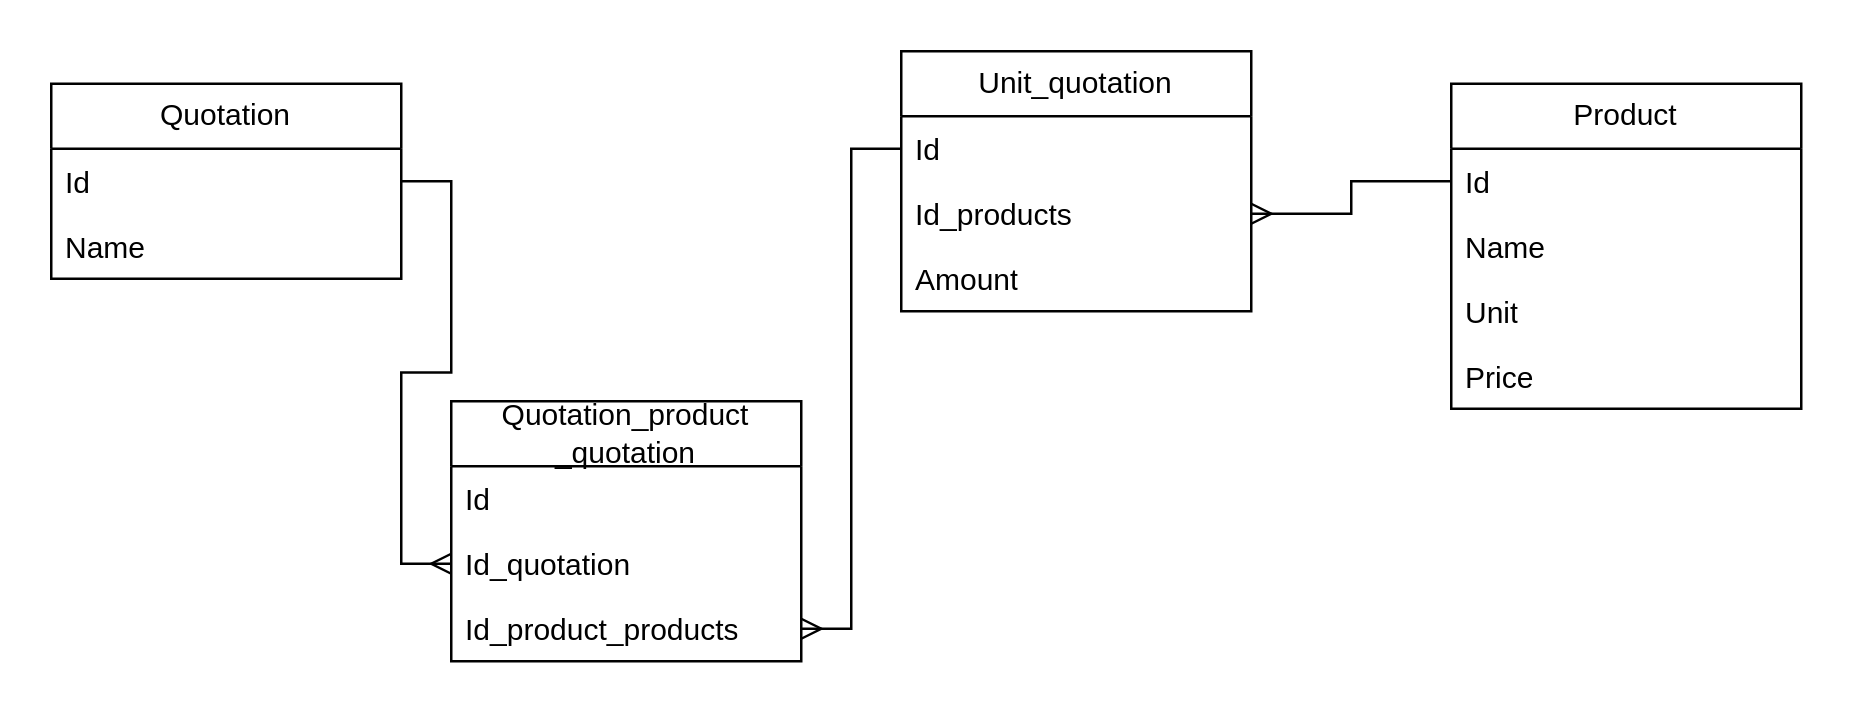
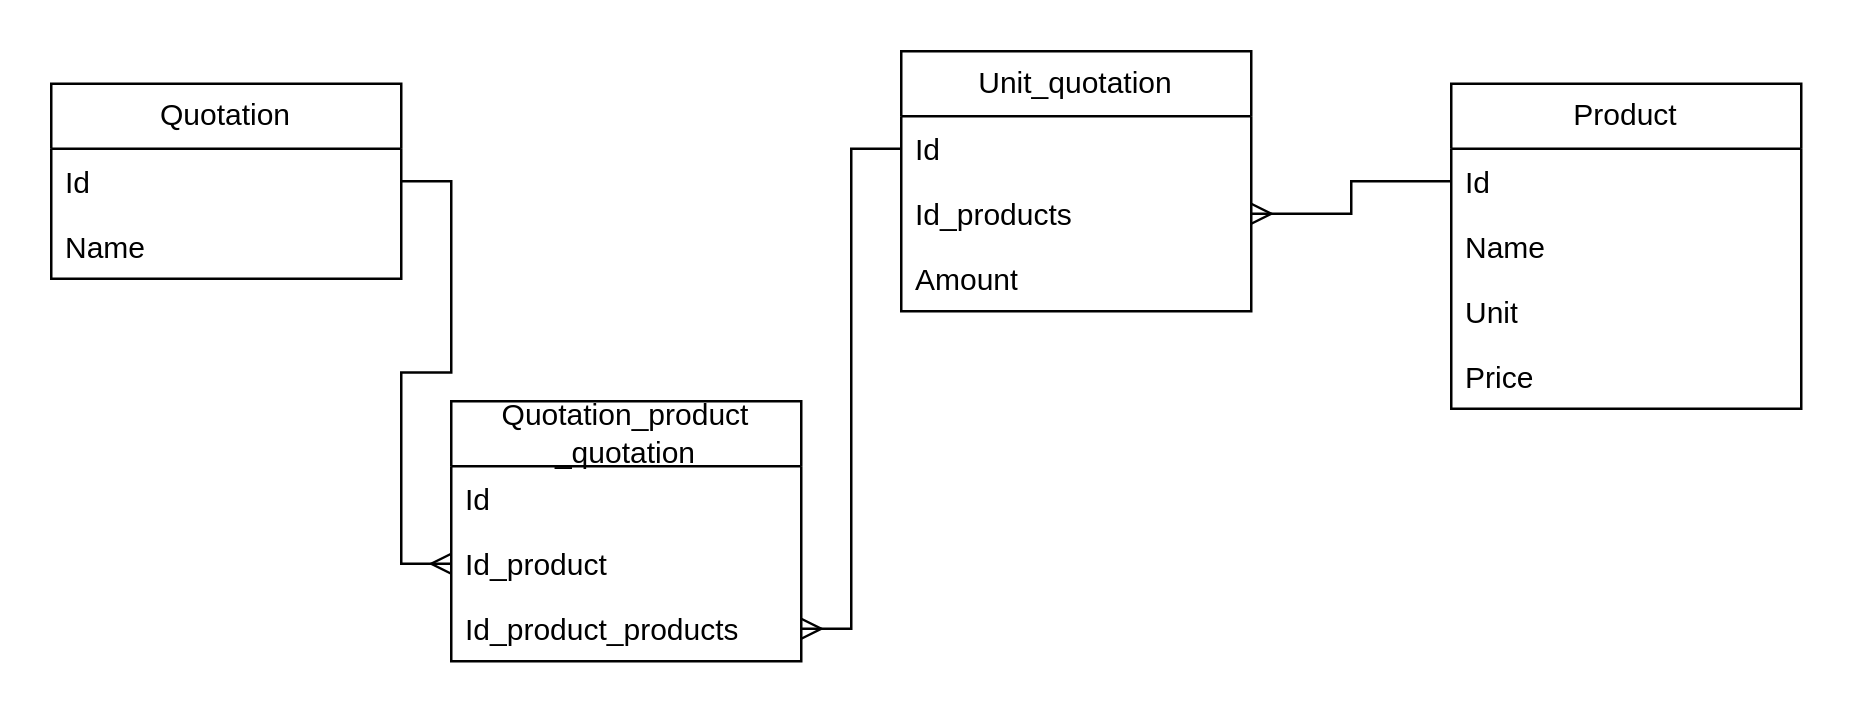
  <mxCell id="0" />
  <mxCell id="1" parent="0" />
  <mxCell id="2" value="Quotation" style="swimlane;fontStyle=0;childLayout=stackLayout;horizontal=1;startSize=26;fillColor=none;horizontalStack=0;resizeParent=1;resizeParentMax=0;resizeLast=0;collapsible=1;marginBottom=0;whiteSpace=wrap;html=1;" vertex="1" parent="1"><mxGeometry x="20" y="33" width="140" height="78" as="geometry" /></mxCell>
  <mxCell id="3" value="Id" style="text;strokeColor=none;fillColor=none;align=left;verticalAlign=top;spacingLeft=4;spacingRight=4;overflow=hidden;rotatable=0;points=[[0,0.5],[1,0.5]];portConstraint=eastwest;whiteSpace=wrap;html=1;" vertex="1" parent="2"><mxGeometry y="26" width="140" height="26" as="geometry" /></mxCell>
  <mxCell id="4" value="Name" style="text;strokeColor=none;fillColor=none;align=left;verticalAlign=top;spacingLeft=4;spacingRight=4;overflow=hidden;rotatable=0;points=[[0,0.5],[1,0.5]];portConstraint=eastwest;whiteSpace=wrap;html=1;" vertex="1" parent="2"><mxGeometry y="52" width="140" height="26" as="geometry" /></mxCell>
  <mxCell id="5" value="Product" style="swimlane;fontStyle=0;childLayout=stackLayout;horizontal=1;startSize=26;fillColor=none;horizontalStack=0;resizeParent=1;resizeParentMax=0;resizeLast=0;collapsible=1;marginBottom=0;whiteSpace=wrap;html=1;" vertex="1" parent="1"><mxGeometry x="580" y="33" width="140" height="130" as="geometry" /></mxCell>
  <mxCell id="6" value="Id" style="text;strokeColor=none;fillColor=none;align=left;verticalAlign=top;spacingLeft=4;spacingRight=4;overflow=hidden;rotatable=0;points=[[0,0.5],[1,0.5]];portConstraint=eastwest;whiteSpace=wrap;html=1;" vertex="1" parent="5"><mxGeometry y="26" width="140" height="26" as="geometry" /></mxCell>
  <mxCell id="7" value="Name" style="text;strokeColor=none;fillColor=none;align=left;verticalAlign=top;spacingLeft=4;spacingRight=4;overflow=hidden;rotatable=0;points=[[0,0.5],[1,0.5]];portConstraint=eastwest;whiteSpace=wrap;html=1;" vertex="1" parent="5"><mxGeometry y="52" width="140" height="26" as="geometry" /></mxCell>
  <mxCell id="8" value="Unit" style="text;strokeColor=none;fillColor=none;align=left;verticalAlign=top;spacingLeft=4;spacingRight=4;overflow=hidden;rotatable=0;points=[[0,0.5],[1,0.5]];portConstraint=eastwest;whiteSpace=wrap;html=1;" vertex="1" parent="5"><mxGeometry y="78" width="140" height="26" as="geometry" /></mxCell>
  <mxCell id="9" value="Price" style="text;strokeColor=none;fillColor=none;align=left;verticalAlign=top;spacingLeft=4;spacingRight=4;overflow=hidden;rotatable=0;points=[[0,0.5],[1,0.5]];portConstraint=eastwest;whiteSpace=wrap;html=1;" vertex="1" parent="5"><mxGeometry y="104" width="140" height="26" as="geometry" /></mxCell>
  <mxCell id="10" value="Quotation_product&lt;br&gt;_quotation" style="swimlane;fontStyle=0;childLayout=stackLayout;horizontal=1;startSize=26;fillColor=none;horizontalStack=0;resizeParent=1;resizeParentMax=0;resizeLast=0;collapsible=1;marginBottom=0;whiteSpace=wrap;html=1;" vertex="1" parent="1"><mxGeometry x="180" y="160" width="140" height="104" as="geometry" /></mxCell>
  <mxCell id="11" value="Id" style="text;strokeColor=none;fillColor=none;align=left;verticalAlign=top;spacingLeft=4;spacingRight=4;overflow=hidden;rotatable=0;points=[[0,0.5],[1,0.5]];portConstraint=eastwest;whiteSpace=wrap;html=1;" vertex="1" parent="10"><mxGeometry y="26" width="140" height="26" as="geometry" /></mxCell>
- <mxCell id="12" value="Id_quotation" style="text;strokeColor=none;fillColor=none;align=left;verticalAlign=top;spacingLeft=4;spacingRight=4;overflow=hidden;rotatable=0;points=[[0,0.5],[1,0.5]];portConstraint=eastwest;whiteSpace=wrap;html=1;" vertex="1" parent="10"><mxGeometry y="52" width="140" height="26" as="geometry" /></mxCell>
+ <mxCell id="12" value="Id_product" style="text;strokeColor=none;fillColor=none;align=left;verticalAlign=top;spacingLeft=4;spacingRight=4;overflow=hidden;rotatable=0;points=[[0,0.5],[1,0.5]];portConstraint=eastwest;whiteSpace=wrap;html=1;" vertex="1" parent="10"><mxGeometry y="52" width="140" height="26" as="geometry" /></mxCell>
  <mxCell id="13" value="Id_product_products" style="text;strokeColor=none;fillColor=none;align=left;verticalAlign=top;spacingLeft=4;spacingRight=4;overflow=hidden;rotatable=0;points=[[0,0.5],[1,0.5]];portConstraint=eastwest;whiteSpace=wrap;html=1;" vertex="1" parent="10"><mxGeometry y="78" width="140" height="26" as="geometry" /></mxCell>
  <mxCell id="14" value="Unit_quotation" style="swimlane;fontStyle=0;childLayout=stackLayout;horizontal=1;startSize=26;fillColor=none;horizontalStack=0;resizeParent=1;resizeParentMax=0;resizeLast=0;collapsible=1;marginBottom=0;whiteSpace=wrap;html=1;" vertex="1" parent="1"><mxGeometry x="360" y="20" width="140" height="104" as="geometry" /></mxCell>
  <mxCell id="15" value="Id" style="text;strokeColor=none;fillColor=none;align=left;verticalAlign=top;spacingLeft=4;spacingRight=4;overflow=hidden;rotatable=0;points=[[0,0.5],[1,0.5]];portConstraint=eastwest;whiteSpace=wrap;html=1;" vertex="1" parent="14"><mxGeometry y="26" width="140" height="26" as="geometry" /></mxCell>
  <mxCell id="16" value="Id_products" style="text;strokeColor=none;fillColor=none;align=left;verticalAlign=top;spacingLeft=4;spacingRight=4;overflow=hidden;rotatable=0;points=[[0,0.5],[1,0.5]];portConstraint=eastwest;whiteSpace=wrap;html=1;" vertex="1" parent="14"><mxGeometry y="52" width="140" height="26" as="geometry" /></mxCell>
  <mxCell id="17" value="Amount" style="text;strokeColor=none;fillColor=none;align=left;verticalAlign=top;spacingLeft=4;spacingRight=4;overflow=hidden;rotatable=0;points=[[0,0.5],[1,0.5]];portConstraint=eastwest;whiteSpace=wrap;html=1;" vertex="1" parent="14"><mxGeometry y="78" width="140" height="26" as="geometry" /></mxCell>
  <mxCell id="18" style="edgeStyle=orthogonalEdgeStyle;rounded=0;orthogonalLoop=1;jettySize=auto;html=1;exitX=1;exitY=0.5;exitDx=0;exitDy=0;entryX=0;entryY=0.5;entryDx=0;entryDy=0;endArrow=ERmany;endFill=0;" edge="1" parent="1" source="3" target="12"><mxGeometry relative="1" as="geometry" /></mxCell>
  <mxCell id="19" style="edgeStyle=orthogonalEdgeStyle;rounded=0;orthogonalLoop=1;jettySize=auto;html=1;exitX=0;exitY=0.5;exitDx=0;exitDy=0;entryX=1;entryY=0.5;entryDx=0;entryDy=0;endArrow=ERmany;endFill=0;" edge="1" parent="1" source="15" target="13"><mxGeometry relative="1" as="geometry" /></mxCell>
  <mxCell id="20" style="edgeStyle=orthogonalEdgeStyle;rounded=0;orthogonalLoop=1;jettySize=auto;html=1;entryX=1;entryY=0.5;entryDx=0;entryDy=0;endArrow=ERmany;endFill=0;" edge="1" parent="1" source="6" target="16"><mxGeometry relative="1" as="geometry" /></mxCell>
